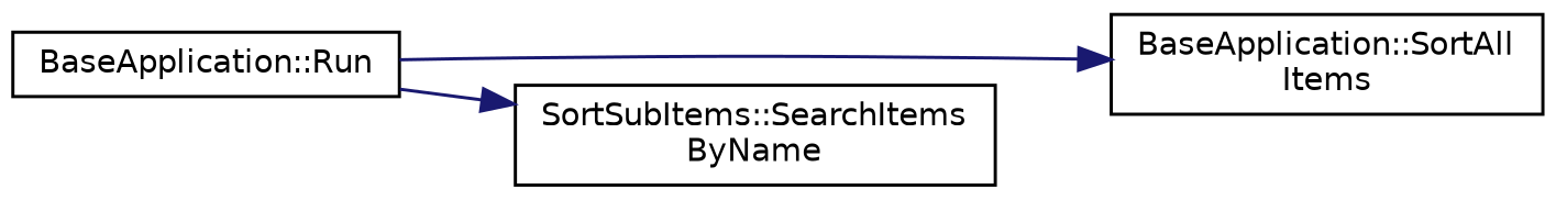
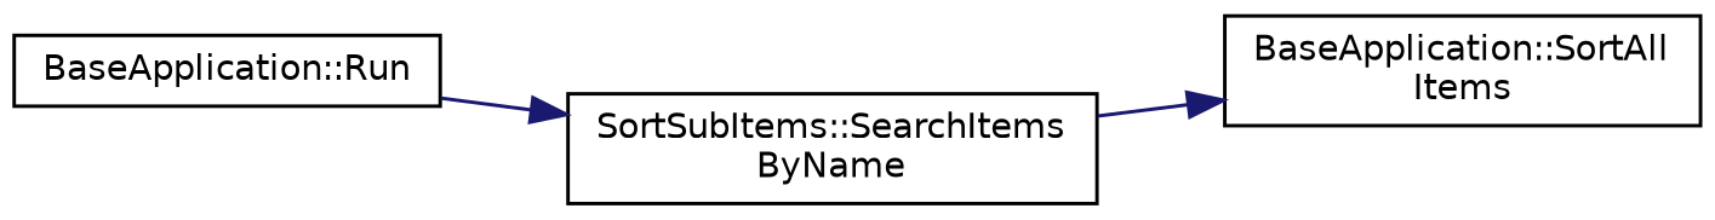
  digraph {
    rankdir=RL
    node [color=black fillcolor=white fontname=Helvetica fontsize=10 shape=record style=filled]
    edge [color=midnightblue dir=back fontname=Helvetica fontsize=10 labelfontname=Helvetica labelfontsize=10 style=solid]
    n1 [height=0.2 label="BaseApplication::Run" width=0.4]
    n2 [height=0.2 label="SortSubItems::SearchItems\lByName" width=0.4]
    n3 [height=0.2 label="BaseApplication::SortAll\lItems" width=0.4]
    n2 -> n1
-   n3 -> n1
+   n3 -> n2
  }
